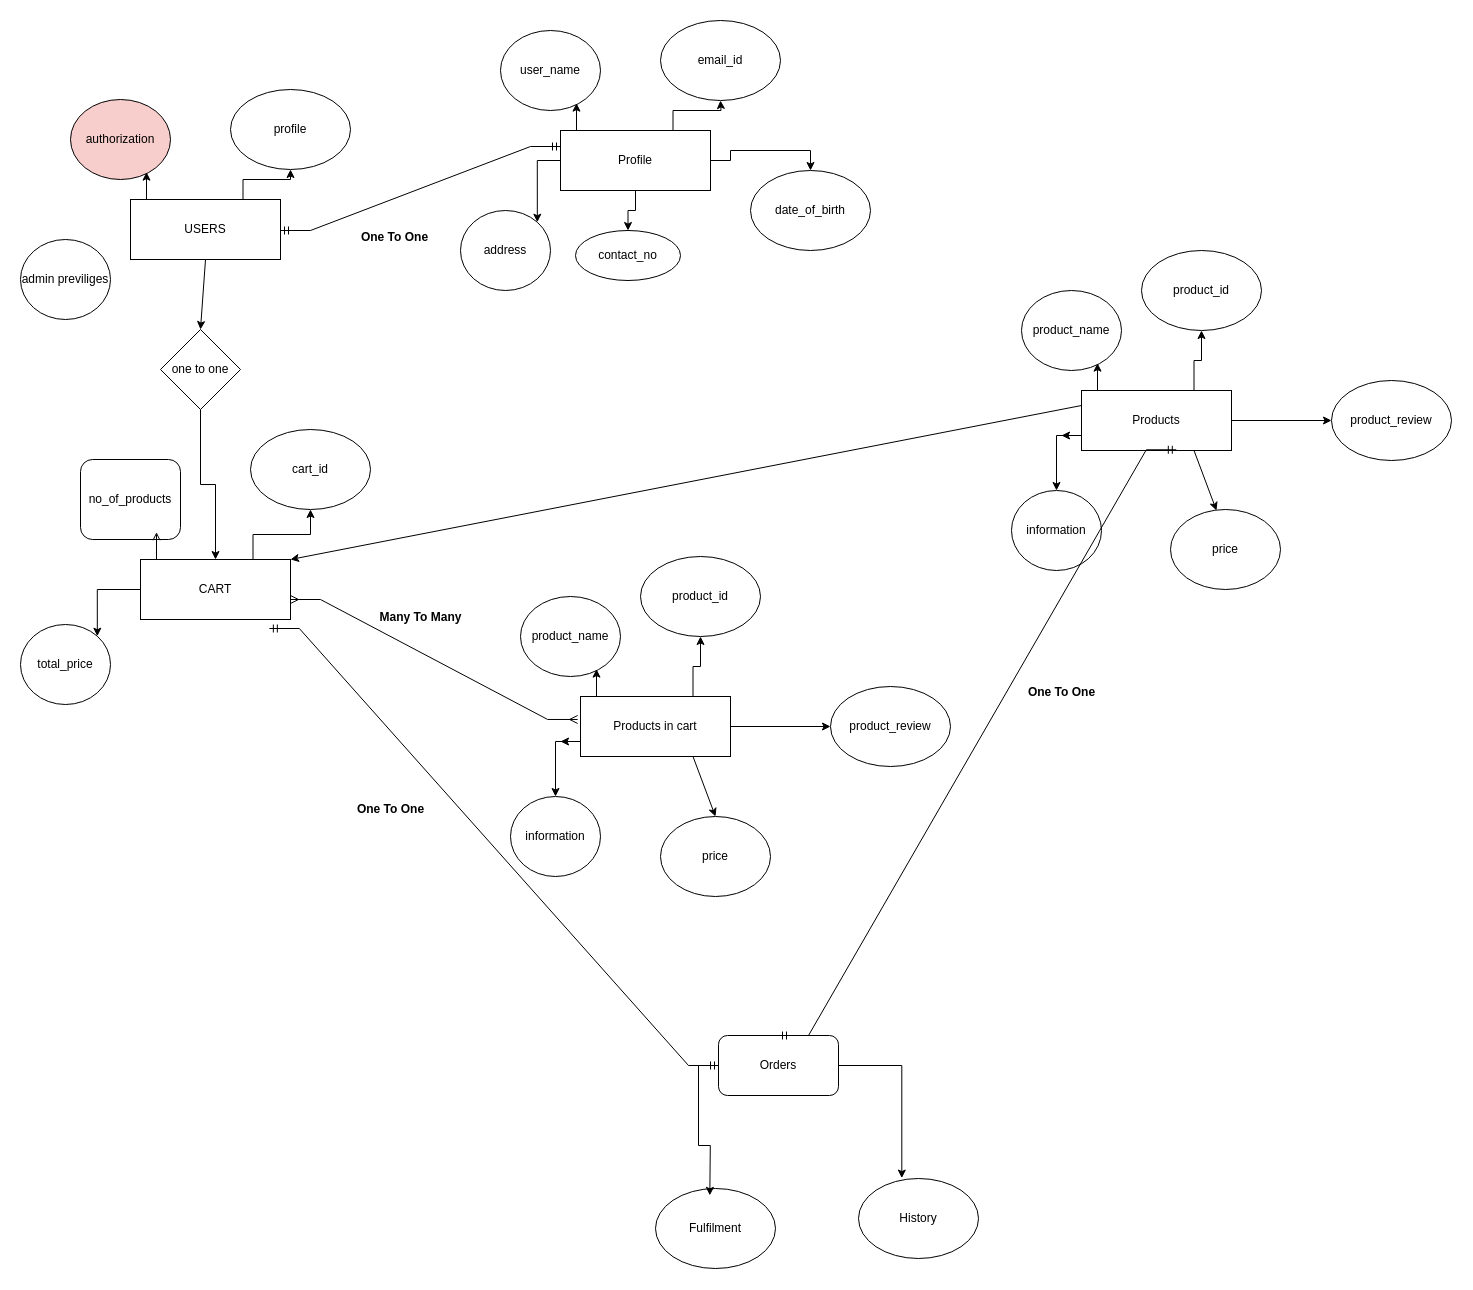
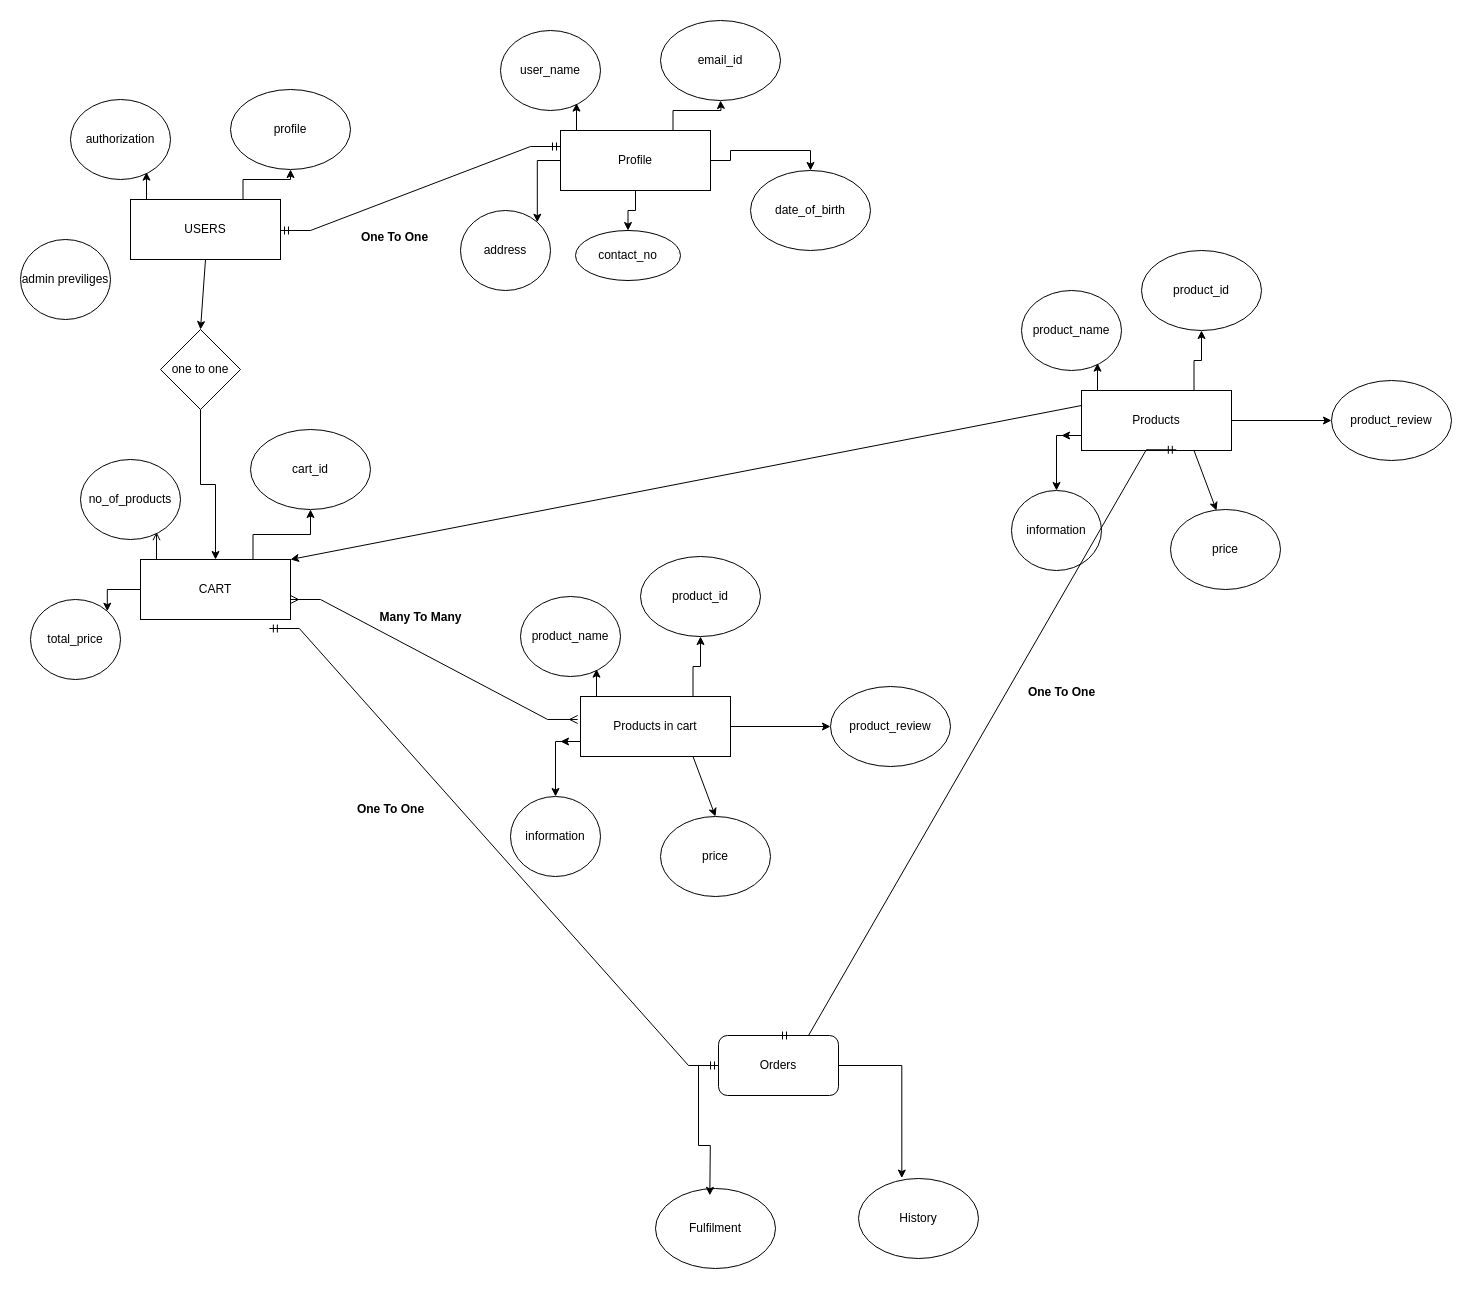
  <mxCell id="0" />
  <mxCell id="1" parent="0" />
  <mxCell id="2" style="edgeStyle=orthogonalEdgeStyle;rounded=0;orthogonalLoop=1;jettySize=auto;html=1;exitX=0.75;exitY=0;exitDx=0;exitDy=0;" parent="1" source="3" target="6" edge="1"><mxGeometry relative="1" as="geometry" /></mxCell>
  <mxCell id="3" value="USERS" style="rounded=0;whiteSpace=wrap;html=1;" parent="1" vertex="1"><mxGeometry x="130" y="199" width="150" height="60" as="geometry" /></mxCell>
- <mxCell id="4" value="authorization" style="ellipse;whiteSpace=wrap;html=1;fillColor=#f8cecc;" parent="1" vertex="1"><mxGeometry x="70" y="99" width="100" height="80" as="geometry" /></mxCell>
+ <mxCell id="4" value="authorization" style="ellipse;whiteSpace=wrap;html=1;" parent="1" vertex="1"><mxGeometry x="70" y="99" width="100" height="80" as="geometry" /></mxCell>
  <mxCell id="5" value="admin previliges" style="ellipse;whiteSpace=wrap;html=1;" parent="1" vertex="1"><mxGeometry x="20" y="239" width="90" height="80" as="geometry" /></mxCell>
  <mxCell id="6" value="profile" style="ellipse;whiteSpace=wrap;html=1;" parent="1" vertex="1"><mxGeometry x="230" y="89" width="120" height="80" as="geometry" /></mxCell>
  <mxCell id="7" style="edgeStyle=orthogonalEdgeStyle;rounded=0;orthogonalLoop=1;jettySize=auto;html=1;exitX=0.25;exitY=0;exitDx=0;exitDy=0;entryX=0.76;entryY=0.908;entryDx=0;entryDy=0;entryPerimeter=0;" parent="1" source="3" target="4" edge="1"><mxGeometry relative="1" as="geometry" /></mxCell>
  <mxCell id="8" style="edgeStyle=orthogonalEdgeStyle;rounded=0;orthogonalLoop=1;jettySize=auto;html=1;exitX=0.75;exitY=0;exitDx=0;exitDy=0;" parent="1" source="12" edge="1"><mxGeometry relative="1" as="geometry"><mxPoint x="720" y="100" as="targetPoint" /></mxGeometry></mxCell>
  <mxCell id="9" style="edgeStyle=orthogonalEdgeStyle;rounded=0;orthogonalLoop=1;jettySize=auto;html=1;exitX=0;exitY=0.5;exitDx=0;exitDy=0;entryX=1;entryY=0;entryDx=0;entryDy=0;" parent="1" source="12" target="14" edge="1"><mxGeometry relative="1" as="geometry" /></mxCell>
  <mxCell id="10" style="edgeStyle=orthogonalEdgeStyle;rounded=0;orthogonalLoop=1;jettySize=auto;html=1;exitX=0.5;exitY=1;exitDx=0;exitDy=0;entryX=0.5;entryY=0;entryDx=0;entryDy=0;" parent="1" source="12" target="33" edge="1"><mxGeometry relative="1" as="geometry" /></mxCell>
  <mxCell id="11" style="edgeStyle=orthogonalEdgeStyle;rounded=0;orthogonalLoop=1;jettySize=auto;html=1;exitX=1;exitY=0.5;exitDx=0;exitDy=0;entryX=0.5;entryY=0;entryDx=0;entryDy=0;" parent="1" source="12" target="34" edge="1"><mxGeometry relative="1" as="geometry" /></mxCell>
  <mxCell id="12" value="Profile" style="rounded=0;whiteSpace=wrap;html=1;" parent="1" vertex="1"><mxGeometry x="560" y="130" width="150" height="60" as="geometry" /></mxCell>
  <mxCell id="13" value="user_name" style="ellipse;whiteSpace=wrap;html=1;" parent="1" vertex="1"><mxGeometry x="500" y="30" width="100" height="80" as="geometry" /></mxCell>
  <mxCell id="14" value="address" style="ellipse;whiteSpace=wrap;html=1;" parent="1" vertex="1"><mxGeometry x="460" y="210" width="90" height="80" as="geometry" /></mxCell>
  <mxCell id="15" value="email_id" style="ellipse;whiteSpace=wrap;html=1;" parent="1" vertex="1"><mxGeometry x="660" y="20" width="120" height="80" as="geometry" /></mxCell>
  <mxCell id="16" style="edgeStyle=orthogonalEdgeStyle;rounded=0;orthogonalLoop=1;jettySize=auto;html=1;exitX=0.25;exitY=0;exitDx=0;exitDy=0;entryX=0.76;entryY=0.908;entryDx=0;entryDy=0;entryPerimeter=0;" parent="1" source="12" target="13" edge="1"><mxGeometry relative="1" as="geometry" /></mxCell>
  <mxCell id="17" style="edgeStyle=orthogonalEdgeStyle;rounded=0;orthogonalLoop=1;jettySize=auto;html=1;exitX=0.75;exitY=0;exitDx=0;exitDy=0;" parent="1" source="19" target="22" edge="1"><mxGeometry relative="1" as="geometry" /></mxCell>
  <mxCell id="18" style="edgeStyle=orthogonalEdgeStyle;rounded=0;orthogonalLoop=1;jettySize=auto;html=1;exitX=0;exitY=0.5;exitDx=0;exitDy=0;entryX=1;entryY=0;entryDx=0;entryDy=0;" parent="1" source="19" target="21" edge="1"><mxGeometry relative="1" as="geometry" /></mxCell>
  <mxCell id="19" value="CART" style="rounded=0;whiteSpace=wrap;html=1;" parent="1" vertex="1"><mxGeometry x="140" y="559" width="150" height="60" as="geometry" /></mxCell>
- <mxCell id="20" value="no_of_products" style="whiteSpace=wrap;html=1;rounded=1;" parent="1" vertex="1"><mxGeometry x="80" y="459" width="100" height="80" as="geometry" /></mxCell>
- <mxCell id="21" value="total_price" style="ellipse;whiteSpace=wrap;html=1;" parent="1" vertex="1"><mxGeometry x="20" y="624" width="90" height="80" as="geometry" /></mxCell>
+ <mxCell id="20" value="no_of_products" style="ellipse;whiteSpace=wrap;html=1;" parent="1" vertex="1"><mxGeometry x="80" y="459" width="100" height="80" as="geometry" /></mxCell>
+ <mxCell id="21" value="total_price" style="ellipse;whiteSpace=wrap;html=1;" parent="1" vertex="1"><mxGeometry x="30" y="599" width="90" height="80" as="geometry" /></mxCell>
  <mxCell id="22" value="cart_id" style="ellipse;whiteSpace=wrap;html=1;" parent="1" vertex="1"><mxGeometry x="250" y="429" width="120" height="80" as="geometry" /></mxCell>
  <mxCell id="23" style="edgeStyle=orthogonalEdgeStyle;rounded=0;orthogonalLoop=1;jettySize=auto;html=1;exitX=0.25;exitY=0;exitDx=0;exitDy=0;entryX=0.76;entryY=0.908;entryDx=0;entryDy=0;entryPerimeter=0;endArrow=open;" parent="1" source="19" target="20" edge="1"><mxGeometry relative="1" as="geometry" /></mxCell>
  <mxCell id="24" style="edgeStyle=orthogonalEdgeStyle;rounded=0;orthogonalLoop=1;jettySize=auto;html=1;exitX=0.75;exitY=0;exitDx=0;exitDy=0;" parent="1" source="28" target="31" edge="1"><mxGeometry relative="1" as="geometry" /></mxCell>
  <mxCell id="25" style="edgeStyle=orthogonalEdgeStyle;rounded=0;orthogonalLoop=1;jettySize=auto;html=1;exitX=1;exitY=0.5;exitDx=0;exitDy=0;" parent="1" source="28" target="36" edge="1"><mxGeometry relative="1" as="geometry" /></mxCell>
  <mxCell id="26" style="edgeStyle=orthogonalEdgeStyle;rounded=0;orthogonalLoop=1;jettySize=auto;html=1;exitX=0;exitY=0.75;exitDx=0;exitDy=0;" parent="1" source="28" edge="1"><mxGeometry relative="1" as="geometry"><mxPoint x="560" y="741" as="targetPoint" /></mxGeometry></mxCell>
  <mxCell id="27" style="edgeStyle=orthogonalEdgeStyle;rounded=0;orthogonalLoop=1;jettySize=auto;html=1;exitX=0;exitY=0.75;exitDx=0;exitDy=0;entryX=0.5;entryY=0;entryDx=0;entryDy=0;" parent="1" source="28" target="30" edge="1"><mxGeometry relative="1" as="geometry" /></mxCell>
  <mxCell id="28" value="Products in cart" style="rounded=0;whiteSpace=wrap;html=1;" parent="1" vertex="1"><mxGeometry x="580" y="696" width="150" height="60" as="geometry" /></mxCell>
  <mxCell id="29" value="product_name" style="ellipse;whiteSpace=wrap;html=1;" parent="1" vertex="1"><mxGeometry x="520" y="596" width="100" height="80" as="geometry" /></mxCell>
  <mxCell id="30" value="information" style="ellipse;whiteSpace=wrap;html=1;" parent="1" vertex="1"><mxGeometry x="510" y="796" width="90" height="80" as="geometry" /></mxCell>
  <mxCell id="31" value="product_id" style="ellipse;whiteSpace=wrap;html=1;" parent="1" vertex="1"><mxGeometry x="640" y="556" width="120" height="80" as="geometry" /></mxCell>
  <mxCell id="32" style="edgeStyle=orthogonalEdgeStyle;rounded=0;orthogonalLoop=1;jettySize=auto;html=1;exitX=0.25;exitY=0;exitDx=0;exitDy=0;entryX=0.76;entryY=0.908;entryDx=0;entryDy=0;entryPerimeter=0;" parent="1" source="28" target="29" edge="1"><mxGeometry relative="1" as="geometry" /></mxCell>
  <mxCell id="33" value="contact_no" style="ellipse;whiteSpace=wrap;html=1;" parent="1" vertex="1"><mxGeometry x="575" y="230" width="105" height="50" as="geometry" /></mxCell>
  <mxCell id="34" value="date_of_birth" style="ellipse;whiteSpace=wrap;html=1;" parent="1" vertex="1"><mxGeometry x="750" y="170" width="120" height="80" as="geometry" /></mxCell>
  <mxCell id="35" value="price" style="ellipse;whiteSpace=wrap;html=1;" parent="1" vertex="1"><mxGeometry x="660" y="816" width="110" height="80" as="geometry" /></mxCell>
  <mxCell id="36" value="product_review" style="ellipse;whiteSpace=wrap;html=1;" parent="1" vertex="1"><mxGeometry x="830" y="686" width="120" height="80" as="geometry" /></mxCell>
  <mxCell id="37" style="edgeStyle=orthogonalEdgeStyle;rounded=0;orthogonalLoop=1;jettySize=auto;html=1;exitX=0.5;exitY=1;exitDx=0;exitDy=0;" parent="1" source="38" target="19" edge="1"><mxGeometry relative="1" as="geometry" /></mxCell>
  <mxCell id="38" value="one to one" style="rhombus;whiteSpace=wrap;html=1;" parent="1" vertex="1"><mxGeometry x="160" y="329" width="80" height="80" as="geometry" /></mxCell>
  <mxCell id="39" value="" style="endArrow=classic;html=1;rounded=0;exitX=0.5;exitY=1;exitDx=0;exitDy=0;entryX=0.5;entryY=0;entryDx=0;entryDy=0;" parent="1" source="3" target="38" edge="1"><mxGeometry width="50" height="50" relative="1" as="geometry"><mxPoint x="540" y="389" as="sourcePoint" /><mxPoint x="590" y="339" as="targetPoint" /></mxGeometry></mxCell>
  <mxCell id="40" value="" style="endArrow=classic;html=1;rounded=0;exitX=0.75;exitY=1;exitDx=0;exitDy=0;entryX=0.5;entryY=0;entryDx=0;entryDy=0;" parent="1" source="28" target="35" edge="1"><mxGeometry width="50" height="50" relative="1" as="geometry"><mxPoint x="500" y="776" as="sourcePoint" /><mxPoint x="550" y="726" as="targetPoint" /></mxGeometry></mxCell>
  <mxCell id="41" style="edgeStyle=orthogonalEdgeStyle;rounded=0;orthogonalLoop=1;jettySize=auto;html=1;exitX=0.75;exitY=0;exitDx=0;exitDy=0;" parent="1" source="45" target="48" edge="1"><mxGeometry relative="1" as="geometry" /></mxCell>
  <mxCell id="42" style="edgeStyle=orthogonalEdgeStyle;rounded=0;orthogonalLoop=1;jettySize=auto;html=1;exitX=1;exitY=0.5;exitDx=0;exitDy=0;" parent="1" source="45" target="51" edge="1"><mxGeometry relative="1" as="geometry" /></mxCell>
  <mxCell id="43" style="edgeStyle=orthogonalEdgeStyle;rounded=0;orthogonalLoop=1;jettySize=auto;html=1;exitX=0;exitY=0.75;exitDx=0;exitDy=0;" parent="1" source="45" edge="1"><mxGeometry relative="1" as="geometry"><mxPoint x="1061" y="435" as="targetPoint" /></mxGeometry></mxCell>
  <mxCell id="44" style="edgeStyle=orthogonalEdgeStyle;rounded=0;orthogonalLoop=1;jettySize=auto;html=1;exitX=0;exitY=0.75;exitDx=0;exitDy=0;entryX=0.5;entryY=0;entryDx=0;entryDy=0;" parent="1" source="45" target="47" edge="1"><mxGeometry relative="1" as="geometry" /></mxCell>
  <mxCell id="45" value="Products" style="rounded=0;whiteSpace=wrap;html=1;" parent="1" vertex="1"><mxGeometry x="1081" y="390" width="150" height="60" as="geometry" /></mxCell>
  <mxCell id="46" value="product_name" style="ellipse;whiteSpace=wrap;html=1;" parent="1" vertex="1"><mxGeometry x="1021" y="290" width="100" height="80" as="geometry" /></mxCell>
  <mxCell id="47" value="information" style="ellipse;whiteSpace=wrap;html=1;" parent="1" vertex="1"><mxGeometry x="1011" y="490" width="90" height="80" as="geometry" /></mxCell>
  <mxCell id="48" value="product_id" style="ellipse;whiteSpace=wrap;html=1;" parent="1" vertex="1"><mxGeometry x="1141" y="250" width="120" height="80" as="geometry" /></mxCell>
  <mxCell id="49" style="edgeStyle=orthogonalEdgeStyle;rounded=0;orthogonalLoop=1;jettySize=auto;html=1;exitX=0.25;exitY=0;exitDx=0;exitDy=0;entryX=0.76;entryY=0.908;entryDx=0;entryDy=0;entryPerimeter=0;" parent="1" source="45" target="46" edge="1"><mxGeometry relative="1" as="geometry" /></mxCell>
  <mxCell id="50" value="price" style="ellipse;whiteSpace=wrap;html=1;" parent="1" vertex="1"><mxGeometry x="1170" y="509" width="110" height="80" as="geometry" /></mxCell>
  <mxCell id="51" value="product_review" style="ellipse;whiteSpace=wrap;html=1;" parent="1" vertex="1"><mxGeometry x="1331" y="380" width="120" height="80" as="geometry" /></mxCell>
  <mxCell id="52" value="" style="endArrow=classic;html=1;rounded=0;exitX=0.75;exitY=1;exitDx=0;exitDy=0;entryX=0.5;entryY=0;entryDx=0;entryDy=0;" parent="1" source="45" edge="1"><mxGeometry width="50" height="50" relative="1" as="geometry"><mxPoint x="1001" y="470" as="sourcePoint" /><mxPoint x="1216" y="510" as="targetPoint" /></mxGeometry></mxCell>
  <mxCell id="53" value="" style="endArrow=classic;html=1;rounded=0;exitX=0;exitY=0.25;exitDx=0;exitDy=0;entryX=1;entryY=0;entryDx=0;entryDy=0;" parent="1" source="45" target="19" edge="1"><mxGeometry width="50" height="50" relative="1" as="geometry"><mxPoint x="570" y="519" as="sourcePoint" /><mxPoint x="620" y="469" as="targetPoint" /></mxGeometry></mxCell>
  <mxCell id="54" value="Orders" style="rounded=1;whiteSpace=wrap;html=1;" parent="1" vertex="1"><mxGeometry x="718" y="1035" width="120" height="60" as="geometry" /></mxCell>
  <mxCell id="55" value="History" style="ellipse;whiteSpace=wrap;html=1;" parent="1" vertex="1"><mxGeometry x="858" y="1178" width="120" height="80" as="geometry" /></mxCell>
  <mxCell id="56" value="Fulfilment" style="ellipse;whiteSpace=wrap;html=1;" parent="1" vertex="1"><mxGeometry x="655" y="1188" width="120" height="80" as="geometry" /></mxCell>
  <mxCell id="57" style="edgeStyle=orthogonalEdgeStyle;rounded=0;orthogonalLoop=1;jettySize=auto;html=1;entryX=0.761;entryY=0.086;entryDx=0;entryDy=0;entryPerimeter=0;" parent="1" source="54" edge="1"><mxGeometry relative="1" as="geometry"><mxPoint x="709.32" y="1194.88" as="targetPoint" /></mxGeometry></mxCell>
  <mxCell id="58" style="edgeStyle=orthogonalEdgeStyle;rounded=0;orthogonalLoop=1;jettySize=auto;html=1;entryX=0.361;entryY=-0.005;entryDx=0;entryDy=0;entryPerimeter=0;" parent="1" source="54" target="55" edge="1"><mxGeometry relative="1" as="geometry" /></mxCell>
  <mxCell id="59" value="" style="edgeStyle=entityRelationEdgeStyle;fontSize=12;html=1;endArrow=ERmandOne;startArrow=ERmandOne;rounded=0;entryX=0;entryY=0.25;entryDx=0;entryDy=0;" parent="1" edge="1"><mxGeometry width="100" height="100" relative="1" as="geometry"><mxPoint x="280" y="230" as="sourcePoint" /><mxPoint x="560" y="146" as="targetPoint" /><Array as="points"><mxPoint x="560" y="140" /></Array></mxGeometry></mxCell>
  <mxCell id="60" value="One To One" style="text;align=center;fontStyle=1;verticalAlign=middle;spacingLeft=3;spacingRight=3;strokeColor=none;rotatable=0;points=[[0,0.5],[1,0.5]];portConstraint=eastwest;html=1;" parent="1" vertex="1"><mxGeometry x="354" y="224" width="80" height="26" as="geometry" /></mxCell>
  <mxCell id="61" value="" style="edgeStyle=entityRelationEdgeStyle;fontSize=12;html=1;endArrow=ERmany;startArrow=ERmany;rounded=0;entryX=-0.019;entryY=0.383;entryDx=0;entryDy=0;entryPerimeter=0;" parent="1" target="28" edge="1"><mxGeometry width="100" height="100" relative="1" as="geometry"><mxPoint x="290" y="599" as="sourcePoint" /><mxPoint x="390" y="499" as="targetPoint" /></mxGeometry></mxCell>
  <mxCell id="62" value="Many To Many" style="text;align=center;fontStyle=1;verticalAlign=middle;spacingLeft=3;spacingRight=3;strokeColor=none;rotatable=0;points=[[0,0.5],[1,0.5]];portConstraint=eastwest;html=1;" parent="1" vertex="1"><mxGeometry x="380" y="604" width="80" height="26" as="geometry" /></mxCell>
  <mxCell id="63" value="" style="edgeStyle=entityRelationEdgeStyle;fontSize=12;html=1;endArrow=ERmandOne;startArrow=ERmandOne;rounded=0;entryX=0.859;entryY=1.15;entryDx=0;entryDy=0;entryPerimeter=0;exitX=0;exitY=0.5;exitDx=0;exitDy=0;" parent="1" source="54" target="19" edge="1"><mxGeometry width="100" height="100" relative="1" as="geometry"><mxPoint x="210" y="629" as="sourcePoint" /><mxPoint x="510" y="971.462" as="targetPoint" /><Array as="points"><mxPoint x="500" y="546" /><mxPoint x="300" y="869" /><mxPoint x="250" y="809" /><mxPoint x="180" y="809" /></Array></mxGeometry></mxCell>
  <mxCell id="64" value="" style="edgeStyle=entityRelationEdgeStyle;fontSize=12;html=1;endArrow=ERmandOne;startArrow=ERmandOne;rounded=0;entryX=0.632;entryY=0.988;entryDx=0;entryDy=0;entryPerimeter=0;exitX=0.5;exitY=0;exitDx=0;exitDy=0;" parent="1" source="54" target="45" edge="1"><mxGeometry width="100" height="100" relative="1" as="geometry"><mxPoint x="728" y="1075" as="sourcePoint" /><mxPoint x="279" y="638" as="targetPoint" /><Array as="points"><mxPoint x="510" y="556" /><mxPoint x="310" y="879" /><mxPoint x="260" y="819" /><mxPoint x="190" y="819" /></Array></mxGeometry></mxCell>
  <mxCell id="65" value="One To One" style="text;align=center;fontStyle=1;verticalAlign=middle;spacingLeft=3;spacingRight=3;strokeColor=none;rotatable=0;points=[[0,0.5],[1,0.5]];portConstraint=eastwest;html=1;" parent="1" vertex="1"><mxGeometry x="350" y="796" width="80" height="26" as="geometry" /></mxCell>
  <mxCell id="66" value="One To One" style="text;align=center;fontStyle=1;verticalAlign=middle;spacingLeft=3;spacingRight=3;strokeColor=none;rotatable=0;points=[[0,0.5],[1,0.5]];portConstraint=eastwest;html=1;" parent="1" vertex="1"><mxGeometry x="1021" y="679" width="80" height="26" as="geometry" /></mxCell>
